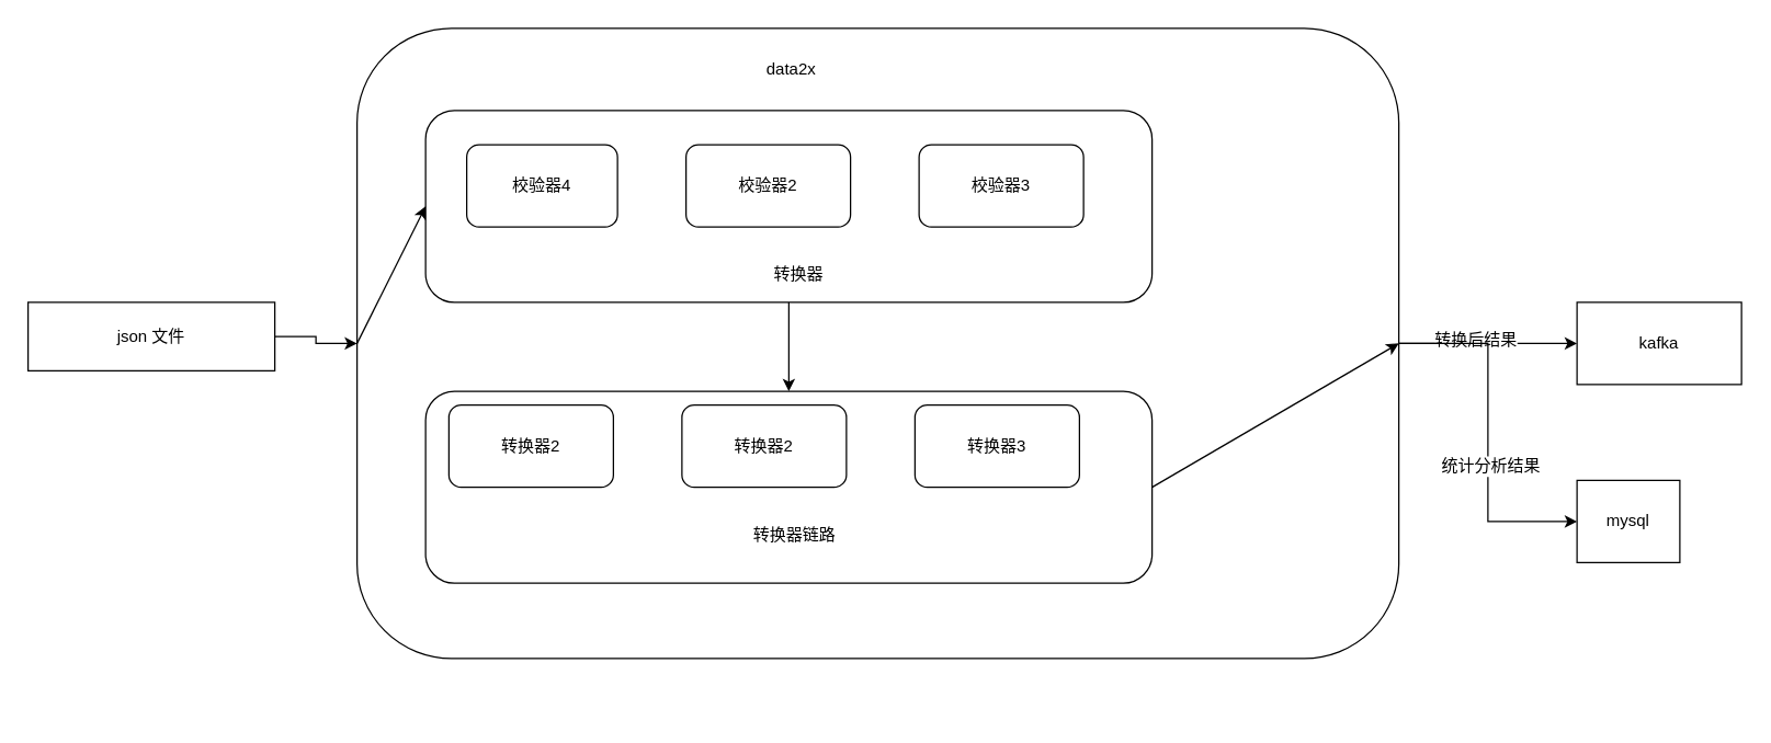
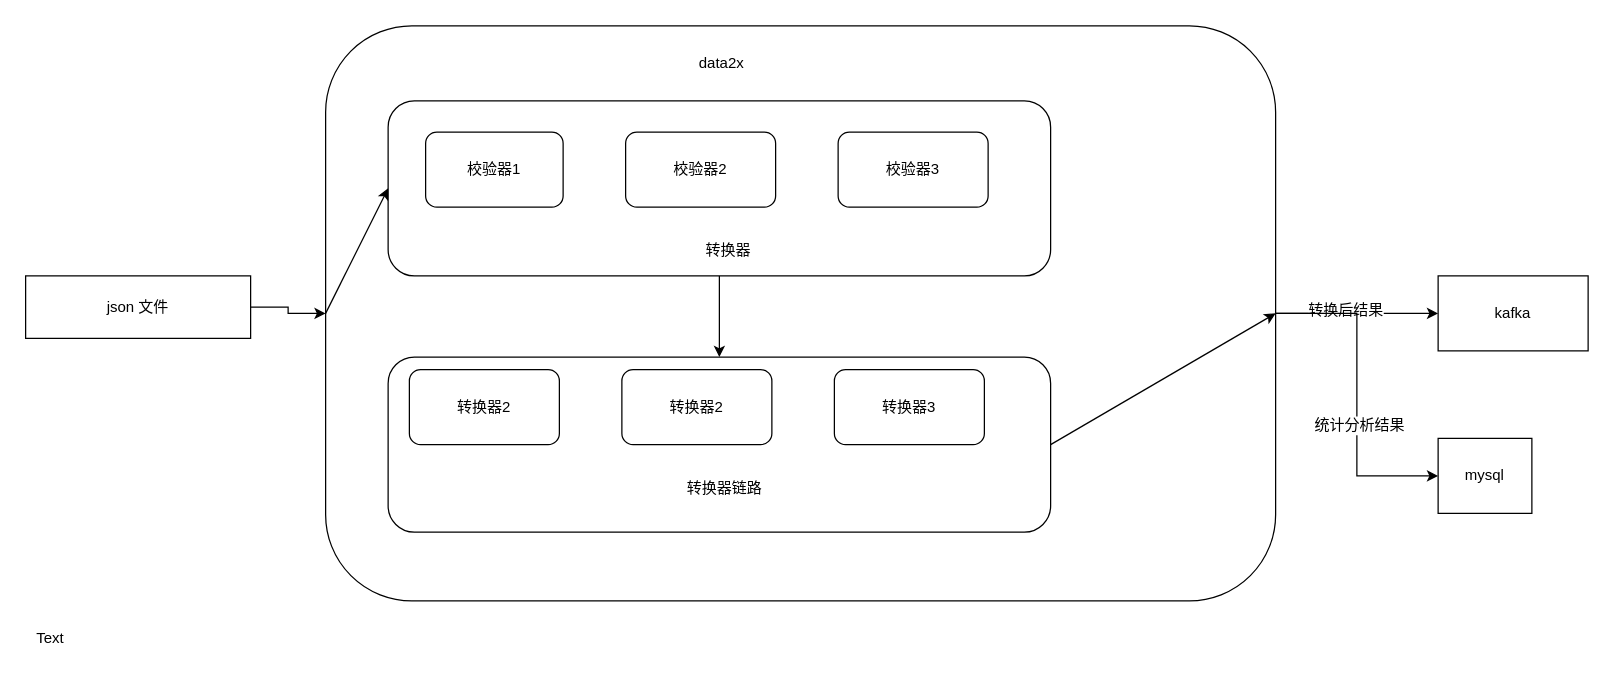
  <mxCell id="0" />
  <mxCell id="1" parent="0" />
  <mxCell id="2" value="" style="edgeStyle=orthogonalEdgeStyle;rounded=0;orthogonalLoop=1;jettySize=auto;html=1;" edge="1" parent="1" source="3" target="8"><mxGeometry relative="1" as="geometry" /></mxCell>
  <mxCell id="3" value="json&amp;nbsp;文件" style="rounded=0;whiteSpace=wrap;html=1;" vertex="1" parent="1"><mxGeometry x="20" y="220" width="180" height="50" as="geometry" /></mxCell>
  <mxCell id="4" style="edgeStyle=orthogonalEdgeStyle;rounded=0;orthogonalLoop=1;jettySize=auto;html=1;" edge="1" parent="1" source="8" target="21"><mxGeometry relative="1" as="geometry" /></mxCell>
  <mxCell id="5" value="转换后结果" style="text;html=1;resizable=0;points=[];align=center;verticalAlign=middle;labelBackgroundColor=#ffffff;" vertex="1" connectable="0" parent="4"><mxGeometry x="-0.154" y="3" relative="1" as="geometry"><mxPoint as="offset" /></mxGeometry></mxCell>
  <mxCell id="6" style="edgeStyle=orthogonalEdgeStyle;rounded=0;orthogonalLoop=1;jettySize=auto;html=1;entryX=0;entryY=0.5;entryDx=0;entryDy=0;" edge="1" parent="1" source="8" target="25"><mxGeometry relative="1" as="geometry"><mxPoint x="1140" y="380" as="targetPoint" /></mxGeometry></mxCell>
  <mxCell id="7" value="统计分析结果" style="text;html=1;resizable=0;points=[];align=center;verticalAlign=middle;labelBackgroundColor=#ffffff;" vertex="1" connectable="0" parent="6"><mxGeometry x="0.185" y="1" relative="1" as="geometry"><mxPoint as="offset" /></mxGeometry></mxCell>
  <mxCell id="8" value="" style="rounded=1;whiteSpace=wrap;html=1;" vertex="1" parent="1"><mxGeometry x="260" y="20" width="760" height="460" as="geometry" /></mxCell>
  <mxCell id="9" style="edgeStyle=orthogonalEdgeStyle;rounded=0;orthogonalLoop=1;jettySize=auto;html=1;entryX=0.5;entryY=0;entryDx=0;entryDy=0;" edge="1" parent="1" source="10" target="16"><mxGeometry relative="1" as="geometry" /></mxCell>
  <mxCell id="10" value="" style="rounded=1;whiteSpace=wrap;html=1;" vertex="1" parent="1"><mxGeometry x="310" y="80" width="530" height="140" as="geometry" /></mxCell>
- <mxCell id="11" value="校验器4" style="rounded=1;whiteSpace=wrap;html=1;" vertex="1" parent="1"><mxGeometry x="340" y="105" width="110" height="60" as="geometry" /></mxCell>
+ <mxCell id="11" value="校验器1" style="rounded=1;whiteSpace=wrap;html=1;" vertex="1" parent="1"><mxGeometry x="340" y="105" width="110" height="60" as="geometry" /></mxCell>
  <mxCell id="12" value="&lt;span style=&quot;white-space: normal&quot;&gt;校验器2&lt;/span&gt;" style="rounded=1;whiteSpace=wrap;html=1;" vertex="1" parent="1"><mxGeometry x="500" y="105" width="120" height="60" as="geometry" /></mxCell>
  <mxCell id="13" value="&lt;span style=&quot;white-space: normal&quot;&gt;校验器3&lt;/span&gt;" style="rounded=1;whiteSpace=wrap;html=1;" vertex="1" parent="1"><mxGeometry x="670" y="105" width="120" height="60" as="geometry" /></mxCell>
+ <mxCell id="14" value="Text" style="text;html=1;strokeColor=none;fillColor=none;align=center;verticalAlign=middle;whiteSpace=wrap;rounded=0;" vertex="1" parent="1"><mxGeometry x="20" y="500" width="40" height="20" as="geometry" /></mxCell>
  <mxCell id="15" value="转换器" style="text;html=1;strokeColor=none;fillColor=none;align=center;verticalAlign=middle;whiteSpace=wrap;rounded=0;" vertex="1" parent="1"><mxGeometry x="535" y="190" width="95" height="20" as="geometry" /></mxCell>
  <mxCell id="16" value="" style="rounded=1;whiteSpace=wrap;html=1;" vertex="1" parent="1"><mxGeometry x="310" y="285" width="530" height="140" as="geometry" /></mxCell>
  <mxCell id="17" value="转换器2" style="rounded=1;whiteSpace=wrap;html=1;" vertex="1" parent="1"><mxGeometry x="327" y="295" width="120" height="60" as="geometry" /></mxCell>
  <mxCell id="18" value="转换器2" style="rounded=1;whiteSpace=wrap;html=1;" vertex="1" parent="1"><mxGeometry x="497" y="295" width="120" height="60" as="geometry" /></mxCell>
  <mxCell id="19" value="转换器3" style="rounded=1;whiteSpace=wrap;html=1;" vertex="1" parent="1"><mxGeometry x="667" y="295" width="120" height="60" as="geometry" /></mxCell>
  <mxCell id="20" value="转换器链路" style="text;html=1;strokeColor=none;fillColor=none;align=center;verticalAlign=middle;whiteSpace=wrap;rounded=0;" vertex="1" parent="1"><mxGeometry x="532" y="380" width="95" height="20" as="geometry" /></mxCell>
  <mxCell id="21" value="kafka" style="rounded=0;whiteSpace=wrap;html=1;" vertex="1" parent="1"><mxGeometry x="1150" y="220" width="120" height="60" as="geometry" /></mxCell>
  <mxCell id="22" value="data2x" style="text;html=1;strokeColor=none;fillColor=none;align=center;verticalAlign=middle;whiteSpace=wrap;rounded=0;" vertex="1" parent="1"><mxGeometry x="557" y="40" width="40" height="20" as="geometry" /></mxCell>
  <mxCell id="23" value="" style="endArrow=classic;html=1;entryX=1;entryY=0.5;entryDx=0;entryDy=0;" edge="1" parent="1" target="8"><mxGeometry width="50" height="50" relative="1" as="geometry"><mxPoint x="840" y="355" as="sourcePoint" /><mxPoint x="890" y="305" as="targetPoint" /></mxGeometry></mxCell>
  <mxCell id="24" value="" style="endArrow=classic;html=1;entryX=0;entryY=0.5;entryDx=0;entryDy=0;" edge="1" parent="1" target="10"><mxGeometry width="50" height="50" relative="1" as="geometry"><mxPoint x="260" y="250" as="sourcePoint" /><mxPoint x="310" y="200" as="targetPoint" /></mxGeometry></mxCell>
  <mxCell id="25" value="mysql" style="rounded=0;whiteSpace=wrap;html=1;" vertex="1" parent="1"><mxGeometry x="1150" y="350" width="75" height="60" as="geometry" /></mxCell>
